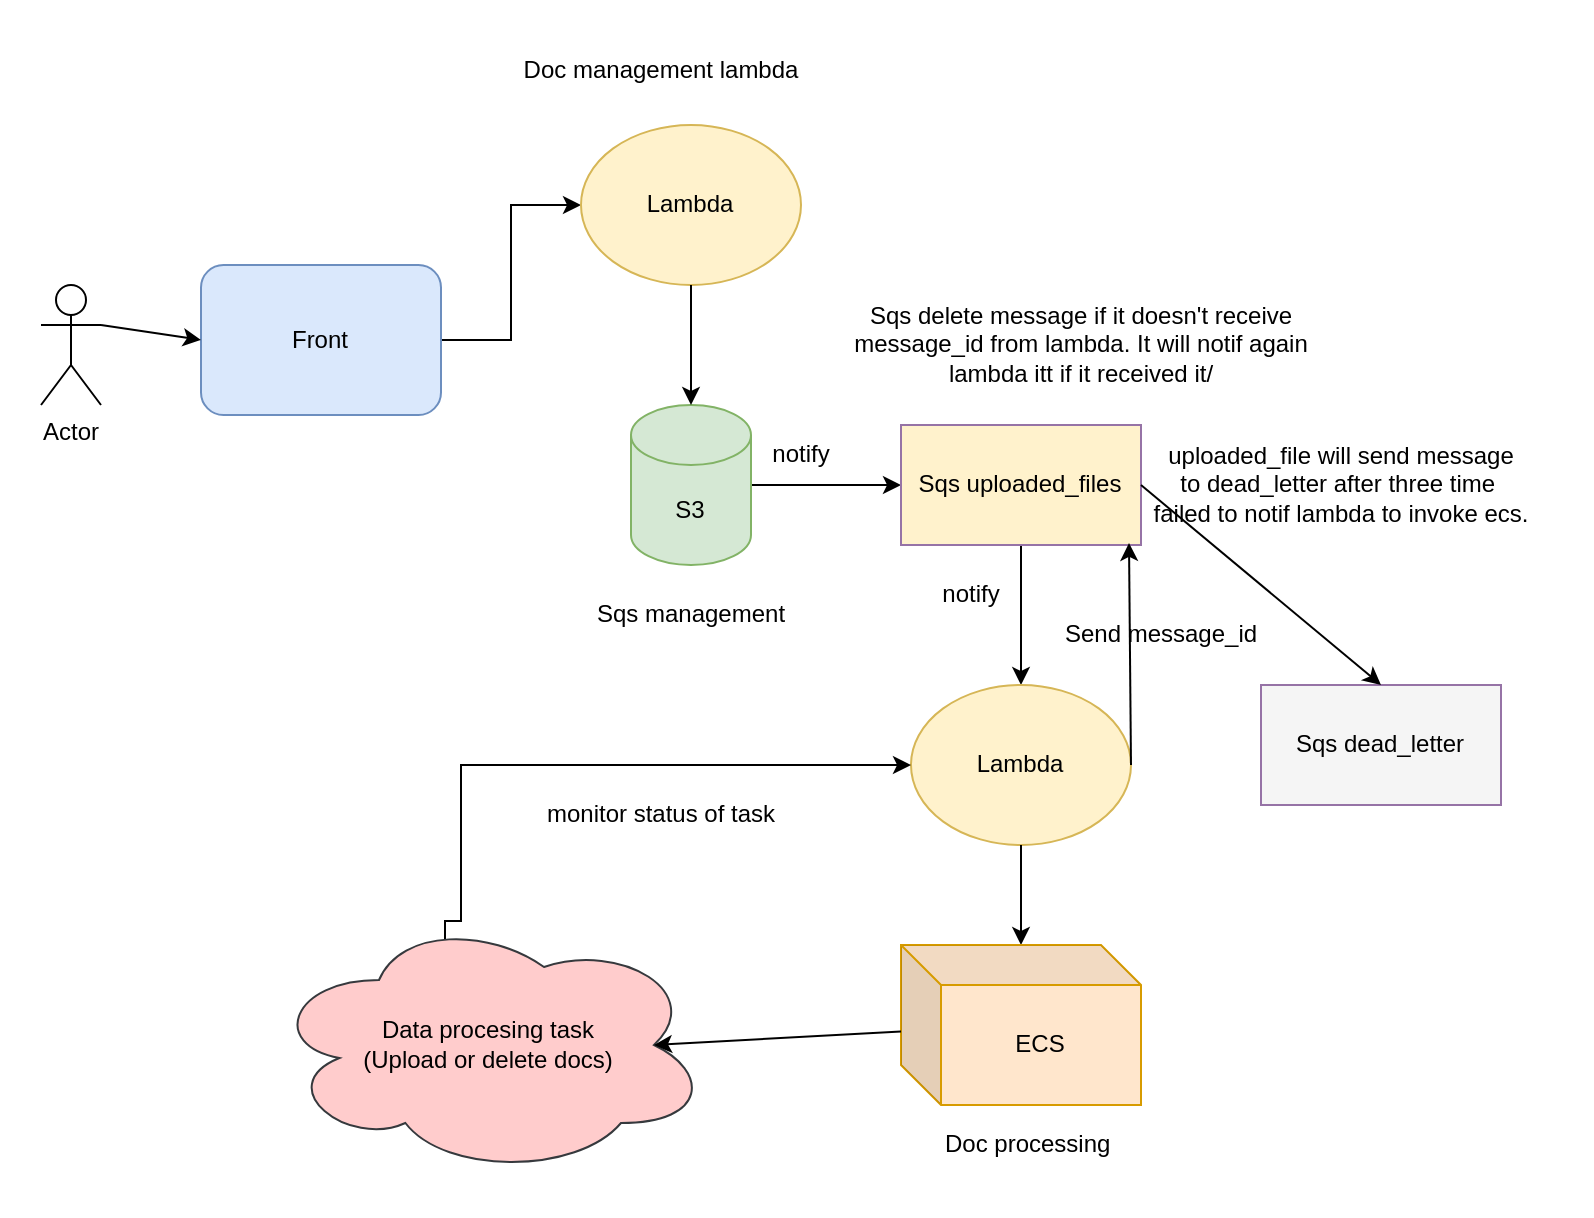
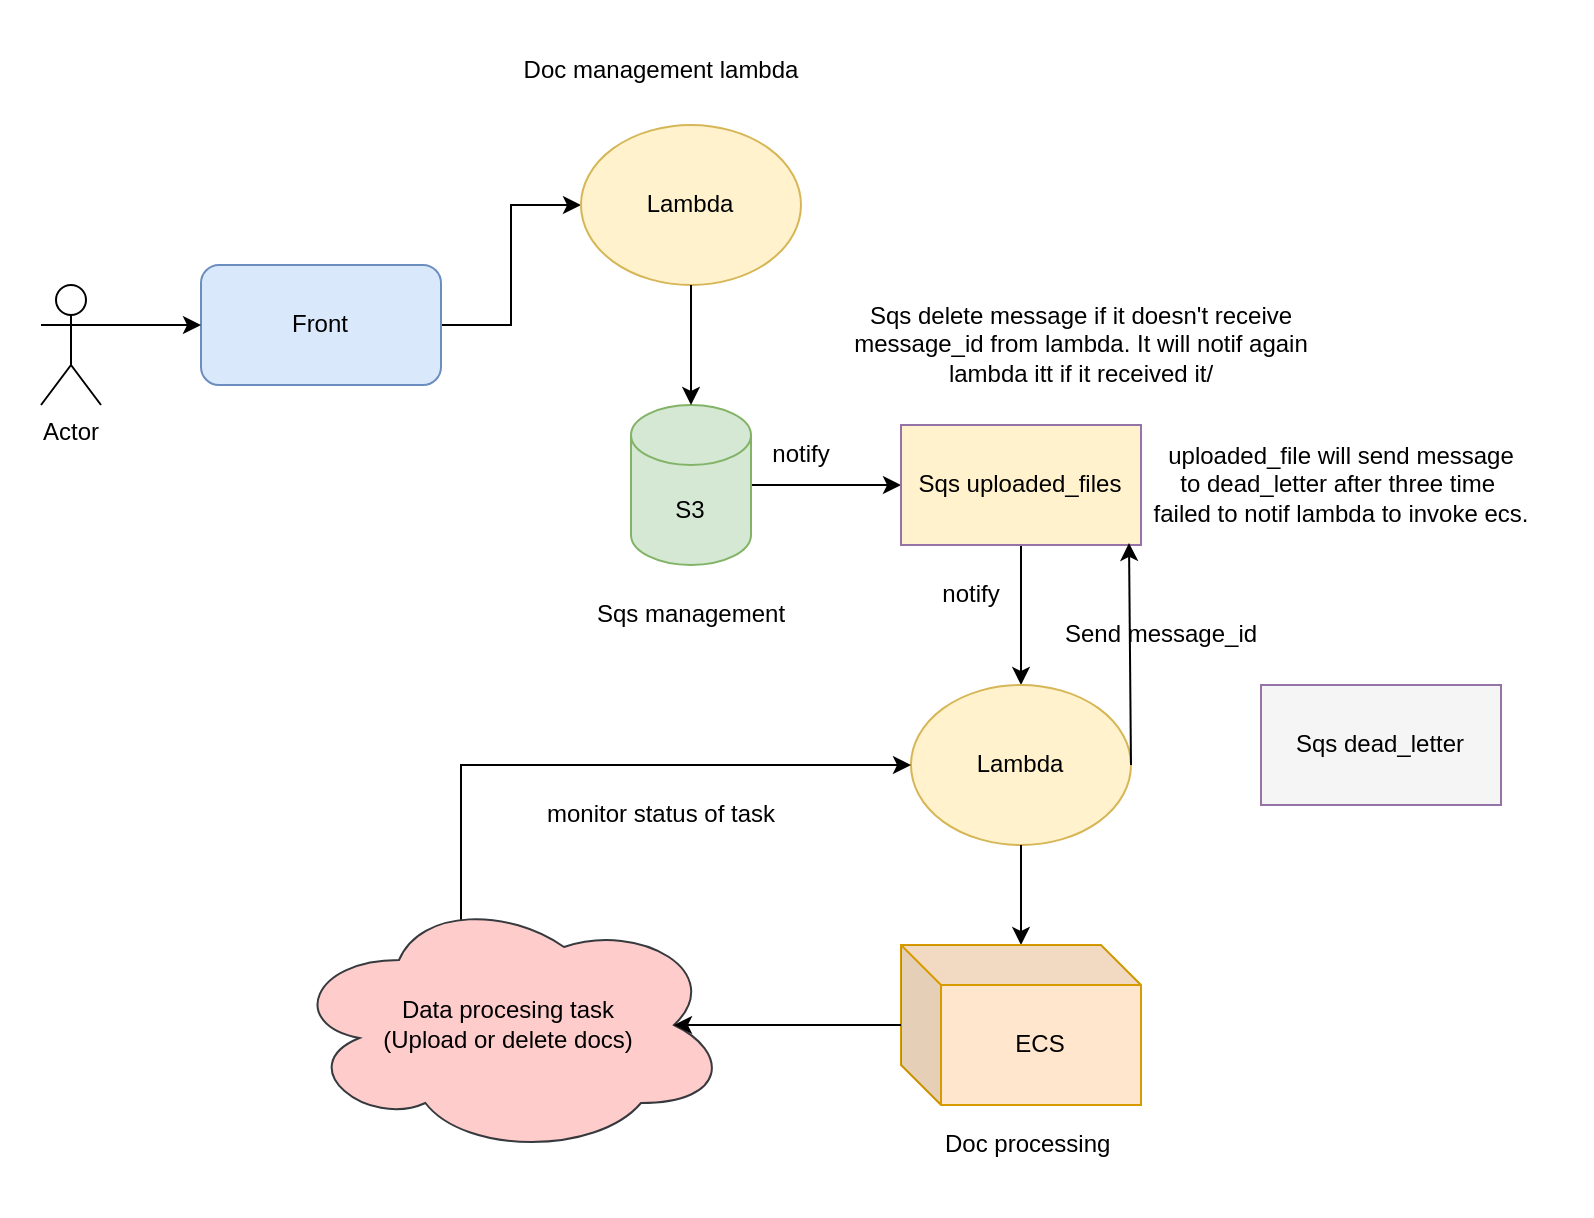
  <mxCell id="0" />
  <mxCell id="1" parent="0" />
  <mxCell id="2" style="edgeStyle=orthogonalEdgeStyle;rounded=0;orthogonalLoop=1;jettySize=auto;html=1;exitX=1;exitY=0.5;exitDx=0;exitDy=0;entryX=0;entryY=0.5;entryDx=0;entryDy=0;" edge="1" parent="1" source="3" target="6"><mxGeometry relative="1" as="geometry" /></mxCell>
- <mxCell id="3" value="Front" style="rounded=1;whiteSpace=wrap;html=1;fillColor=#dae8fc;strokeColor=#6c8ebf;" vertex="1" parent="1"><mxGeometry x="100" y="132" width="120" height="75" as="geometry" /></mxCell>
+ <mxCell id="3" value="Front" style="rounded=1;whiteSpace=wrap;html=1;fillColor=#dae8fc;strokeColor=#6c8ebf;" vertex="1" parent="1"><mxGeometry x="100" y="132" width="120" height="60" as="geometry" /></mxCell>
  <mxCell id="4" value="Actor" style="shape=umlActor;verticalLabelPosition=bottom;verticalAlign=top;html=1;outlineConnect=0;" vertex="1" parent="1"><mxGeometry x="20" y="142" width="30" height="60" as="geometry" /></mxCell>
  <mxCell id="5" value="" style="endArrow=classic;html=1;rounded=0;exitX=1;exitY=0.333;exitDx=0;exitDy=0;exitPerimeter=0;entryX=0;entryY=0.5;entryDx=0;entryDy=0;" edge="1" parent="1" source="4" target="3"><mxGeometry width="50" height="50" relative="1" as="geometry"><mxPoint x="340" y="412" as="sourcePoint" /><mxPoint x="390" y="362" as="targetPoint" /></mxGeometry></mxCell>
  <mxCell id="6" value="Lambda" style="ellipse;whiteSpace=wrap;html=1;fillColor=#fff2cc;strokeColor=#d6b656;" vertex="1" parent="1"><mxGeometry x="290" y="62" width="110" height="80" as="geometry" /></mxCell>
  <mxCell id="7" style="edgeStyle=orthogonalEdgeStyle;rounded=0;orthogonalLoop=1;jettySize=auto;html=1;exitX=1;exitY=0.5;exitDx=0;exitDy=0;exitPerimeter=0;entryX=0;entryY=0.5;entryDx=0;entryDy=0;" edge="1" parent="1" source="8" target="13"><mxGeometry relative="1" as="geometry" /></mxCell>
  <mxCell id="8" value="S3" style="shape=cylinder3;whiteSpace=wrap;html=1;boundedLbl=1;backgroundOutline=1;size=15;fillColor=#d5e8d4;strokeColor=#82b366;" vertex="1" parent="1"><mxGeometry x="315" y="202" width="60" height="80" as="geometry" /></mxCell>
  <mxCell id="9" value="" style="endArrow=classic;html=1;rounded=0;exitX=0.5;exitY=1;exitDx=0;exitDy=0;" edge="1" parent="1" source="6" target="8"><mxGeometry width="50" height="50" relative="1" as="geometry"><mxPoint x="340" y="412" as="sourcePoint" /><mxPoint x="390" y="362" as="targetPoint" /></mxGeometry></mxCell>
  <mxCell id="10" value="Sqs management" style="text;html=1;align=center;verticalAlign=middle;resizable=0;points=[];autosize=1;strokeColor=none;fillColor=none;" vertex="1" parent="1"><mxGeometry x="285" y="292" width="120" height="30" as="geometry" /></mxCell>
  <mxCell id="11" value="Doc management lambda" style="text;html=1;align=center;verticalAlign=middle;resizable=0;points=[];autosize=1;strokeColor=none;fillColor=none;" vertex="1" parent="1"><mxGeometry x="250" y="20" width="160" height="30" as="geometry" /></mxCell>
  <mxCell id="12" value="" style="edgeStyle=orthogonalEdgeStyle;rounded=0;orthogonalLoop=1;jettySize=auto;html=1;" edge="1" parent="1" source="13" target="15"><mxGeometry relative="1" as="geometry" /></mxCell>
  <mxCell id="13" value="Sqs uploaded_files" style="rounded=0;whiteSpace=wrap;html=1;fillColor=#fff2cc;strokeColor=#9673a6;" vertex="1" parent="1"><mxGeometry x="450" y="212" width="120" height="60" as="geometry" /></mxCell>
  <mxCell id="14" value="notify" style="text;html=1;align=center;verticalAlign=middle;resizable=0;points=[];autosize=1;strokeColor=none;fillColor=none;" vertex="1" parent="1"><mxGeometry x="375" y="212" width="50" height="30" as="geometry" /></mxCell>
  <mxCell id="15" value="Lambda" style="ellipse;whiteSpace=wrap;html=1;fillColor=#fff2cc;strokeColor=#d6b656;" vertex="1" parent="1"><mxGeometry x="455" y="342" width="110" height="80" as="geometry" /></mxCell>
  <mxCell id="16" value="" style="edgeStyle=orthogonalEdgeStyle;rounded=0;orthogonalLoop=1;jettySize=auto;html=1;exitX=0.5;exitY=1;exitDx=0;exitDy=0;" edge="1" parent="1" source="15" target="17"><mxGeometry relative="1" as="geometry"><mxPoint x="643.96" y="412.01" as="sourcePoint" /></mxGeometry></mxCell>
  <mxCell id="17" value="ECS" style="shape=cube;whiteSpace=wrap;html=1;boundedLbl=1;backgroundOutline=1;darkOpacity=0.05;darkOpacity2=0.1;fillColor=#ffe6cc;strokeColor=#d79b00;" vertex="1" parent="1"><mxGeometry x="450" y="472" width="120" height="80" as="geometry" /></mxCell>
  <mxCell id="18" value="Doc processing&amp;nbsp;" style="text;html=1;align=center;verticalAlign=middle;resizable=0;points=[];autosize=1;strokeColor=none;fillColor=none;" vertex="1" parent="1"><mxGeometry x="460" y="557" width="110" height="30" as="geometry" /></mxCell>
  <mxCell id="19" value="notify" style="text;html=1;align=center;verticalAlign=middle;resizable=0;points=[];autosize=1;strokeColor=none;fillColor=none;" vertex="1" parent="1"><mxGeometry x="460" y="282" width="50" height="30" as="geometry" /></mxCell>
  <mxCell id="20" style="edgeStyle=orthogonalEdgeStyle;rounded=0;orthogonalLoop=1;jettySize=auto;html=1;exitX=0.4;exitY=0.1;exitDx=0;exitDy=0;exitPerimeter=0;entryX=0;entryY=0.5;entryDx=0;entryDy=0;" edge="1" parent="1" source="21" target="15"><mxGeometry relative="1" as="geometry"><mxPoint x="440" y="252" as="targetPoint" /><Array as="points"><mxPoint x="230" y="460" /><mxPoint x="230" y="382" /></Array></mxGeometry></mxCell>
- <mxCell id="21" value="Data procesing task&lt;div&gt;(Upload or delete docs)&lt;/div&gt;" style="ellipse;shape=cloud;whiteSpace=wrap;html=1;fillColor=#ffcccc;strokeColor=#36393d;" vertex="1" parent="1"><mxGeometry x="134" y="457" width="220" height="130" as="geometry" /></mxCell>
+ <mxCell id="21" value="Data procesing task&lt;div&gt;(Upload or delete docs)&lt;/div&gt;" style="ellipse;shape=cloud;whiteSpace=wrap;html=1;fillColor=#ffcccc;strokeColor=#36393d;" vertex="1" parent="1"><mxGeometry x="144" y="447" width="220" height="130" as="geometry" /></mxCell>
  <mxCell id="22" value="" style="endArrow=classic;html=1;rounded=0;entryX=0.875;entryY=0.5;entryDx=0;entryDy=0;entryPerimeter=0;" edge="1" parent="1" source="17" target="21"><mxGeometry width="50" height="50" relative="1" as="geometry"><mxPoint x="340" y="412" as="sourcePoint" /><mxPoint x="390" y="362" as="targetPoint" /></mxGeometry></mxCell>
  <mxCell id="23" value="monitor status of task" style="text;html=1;align=center;verticalAlign=middle;resizable=0;points=[];autosize=1;strokeColor=none;fillColor=none;" vertex="1" parent="1"><mxGeometry x="260" y="392" width="140" height="30" as="geometry" /></mxCell>
  <mxCell id="24" value="" style="endArrow=classic;html=1;rounded=0;exitX=1;exitY=0.5;exitDx=0;exitDy=0;entryX=0.95;entryY=0.983;entryDx=0;entryDy=0;entryPerimeter=0;" edge="1" parent="1" source="15" target="13"><mxGeometry width="50" height="50" relative="1" as="geometry"><mxPoint x="340" y="412" as="sourcePoint" /><mxPoint x="390" y="362" as="targetPoint" /></mxGeometry></mxCell>
  <mxCell id="25" value="Send message_id" style="text;html=1;align=center;verticalAlign=middle;resizable=0;points=[];autosize=1;strokeColor=none;fillColor=none;" vertex="1" parent="1"><mxGeometry x="520" y="302" width="120" height="30" as="geometry" /></mxCell>
  <mxCell id="26" value="Sqs delete message if it doesn't receive&lt;div&gt;&amp;nbsp;message_id from lambda. It will notif again&amp;nbsp;&lt;/div&gt;&lt;div&gt;lambda itt&amp;nbsp;&lt;span style=&quot;background-color: transparent; color: light-dark(rgb(0, 0, 0), rgb(255, 255, 255));&quot;&gt;if it received it/&lt;/span&gt;&lt;/div&gt;" style="text;html=1;align=center;verticalAlign=middle;resizable=0;points=[];autosize=1;strokeColor=none;fillColor=none;" vertex="1" parent="1"><mxGeometry x="410" y="142" width="260" height="60" as="geometry" /></mxCell>
  <mxCell id="27" value="Sqs dead_letter" style="rounded=0;whiteSpace=wrap;html=1;fillColor=#f5f5f5;strokeColor=#9673a6;" vertex="1" parent="1"><mxGeometry x="630" y="342" width="120" height="60" as="geometry" /></mxCell>
- <mxCell id="28" value="" style="endArrow=classic;html=1;rounded=0;exitX=1;exitY=0.5;exitDx=0;exitDy=0;entryX=0.5;entryY=0;entryDx=0;entryDy=0;" edge="1" parent="1" source="13" target="27"><mxGeometry width="50" height="50" relative="1" as="geometry"><mxPoint x="340" y="412" as="sourcePoint" /><mxPoint x="390" y="362" as="targetPoint" /></mxGeometry></mxCell>
  <mxCell id="29" value="uploaded_file will send message&lt;div&gt;to dead_letter after three time&amp;nbsp;&lt;/div&gt;&lt;div&gt;failed to notif lambda to invoke ecs.&lt;/div&gt;" style="text;html=1;align=center;verticalAlign=middle;resizable=0;points=[];autosize=1;strokeColor=none;fillColor=none;" vertex="1" parent="1"><mxGeometry x="565" y="212" width="210" height="60" as="geometry" /></mxCell>
